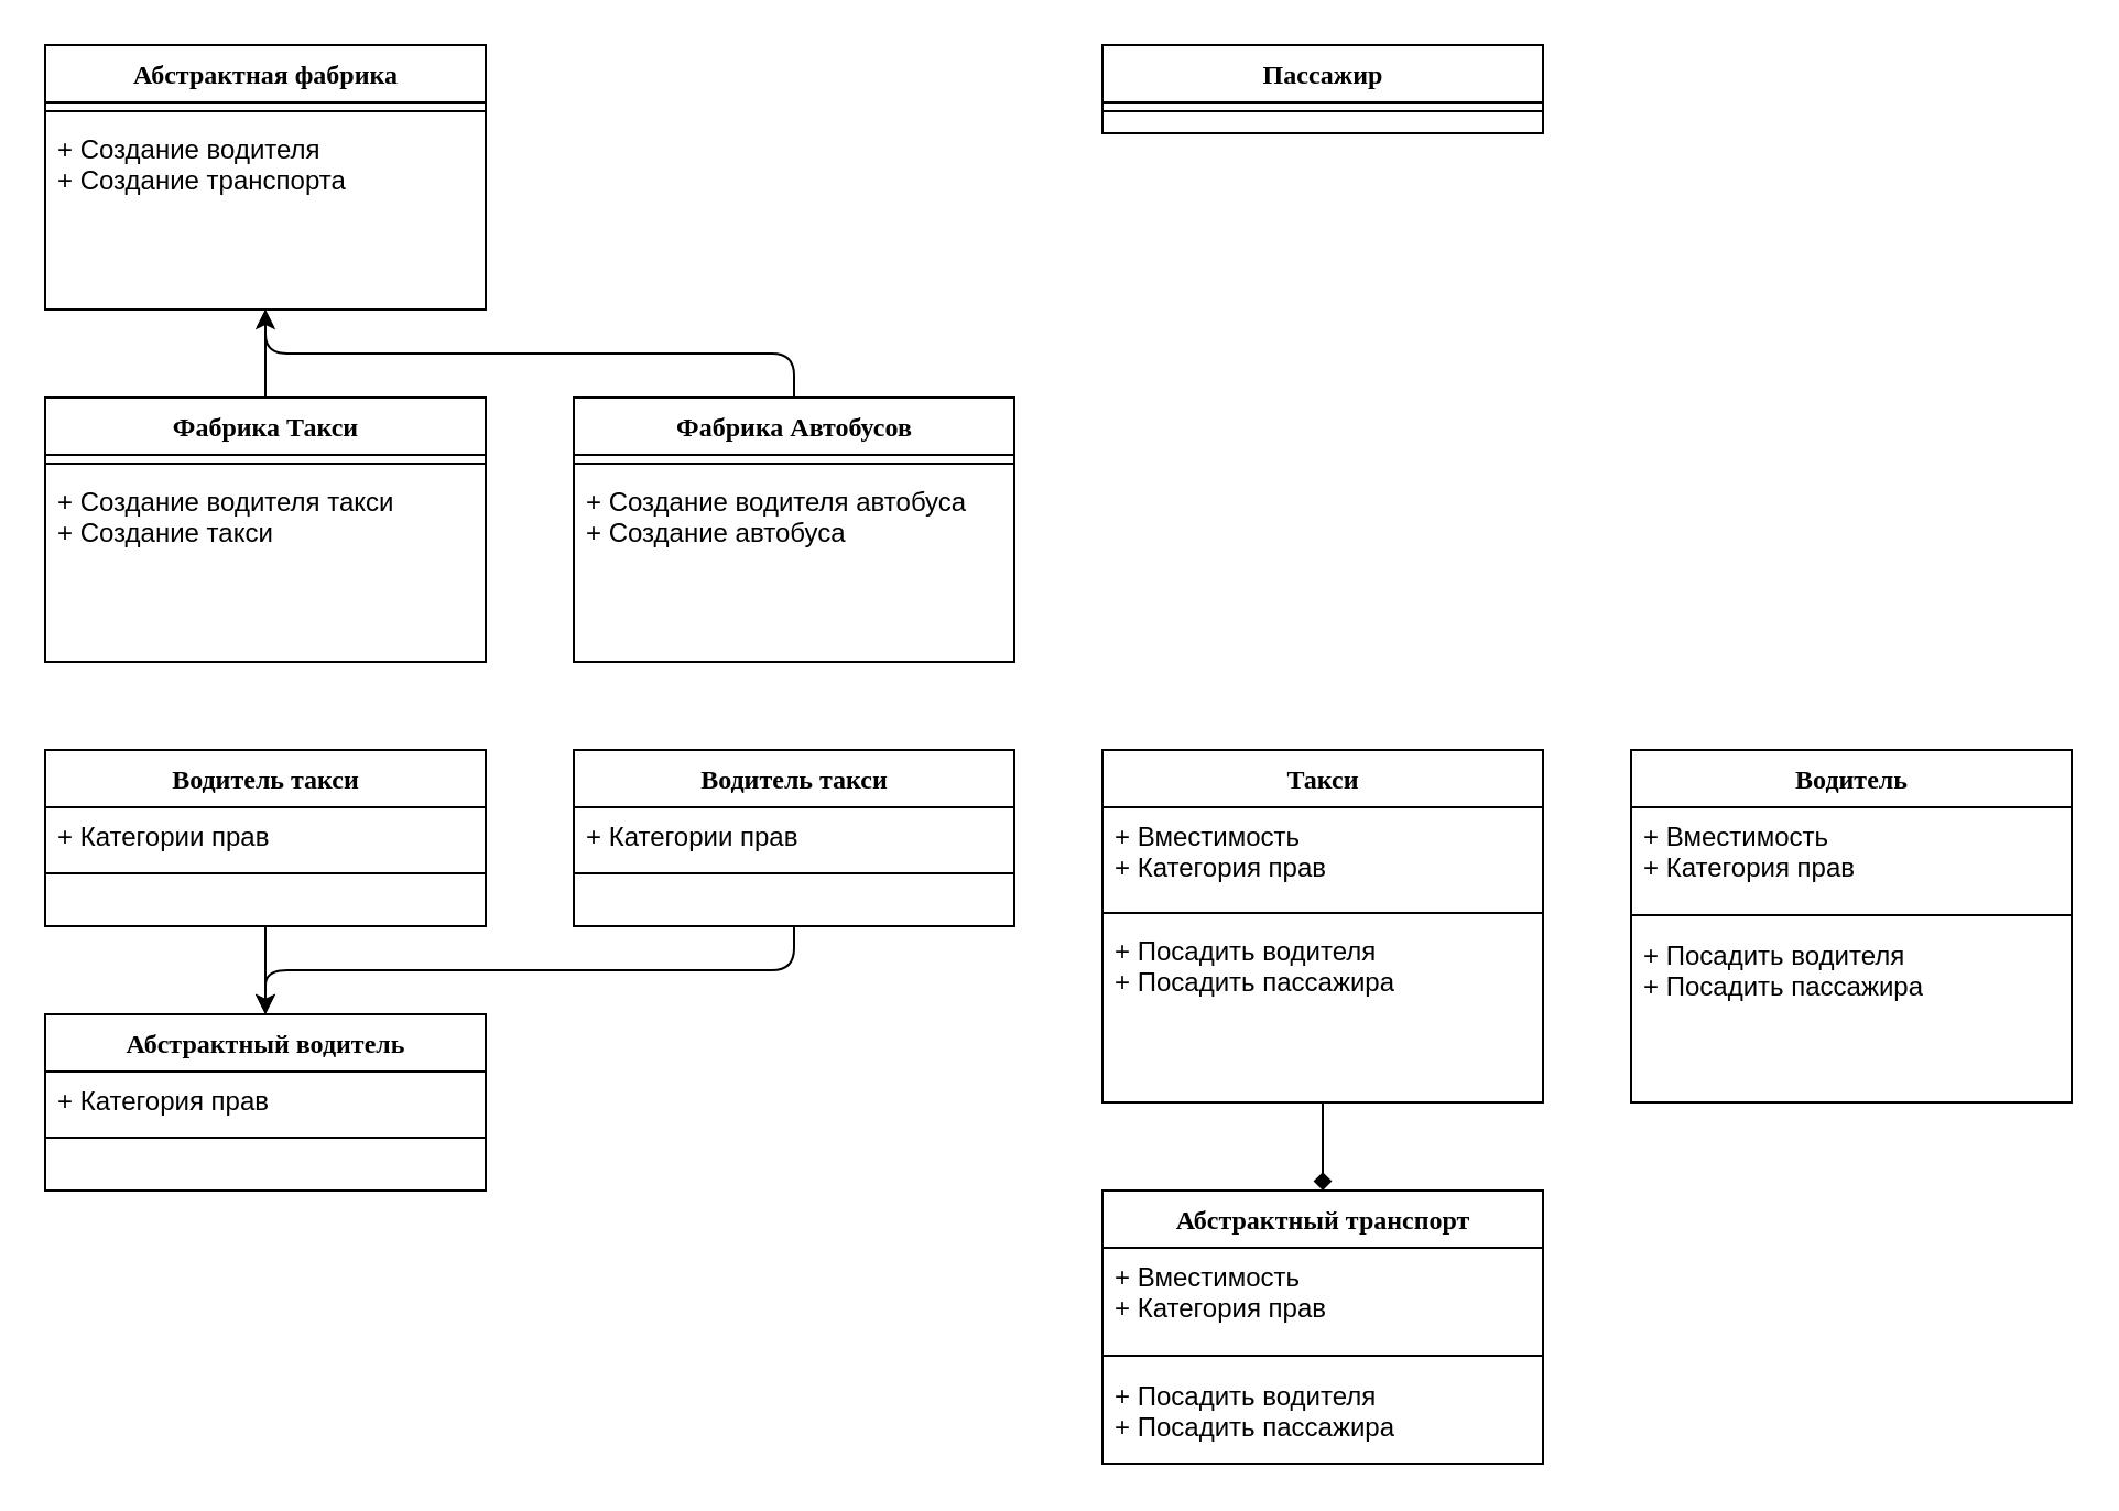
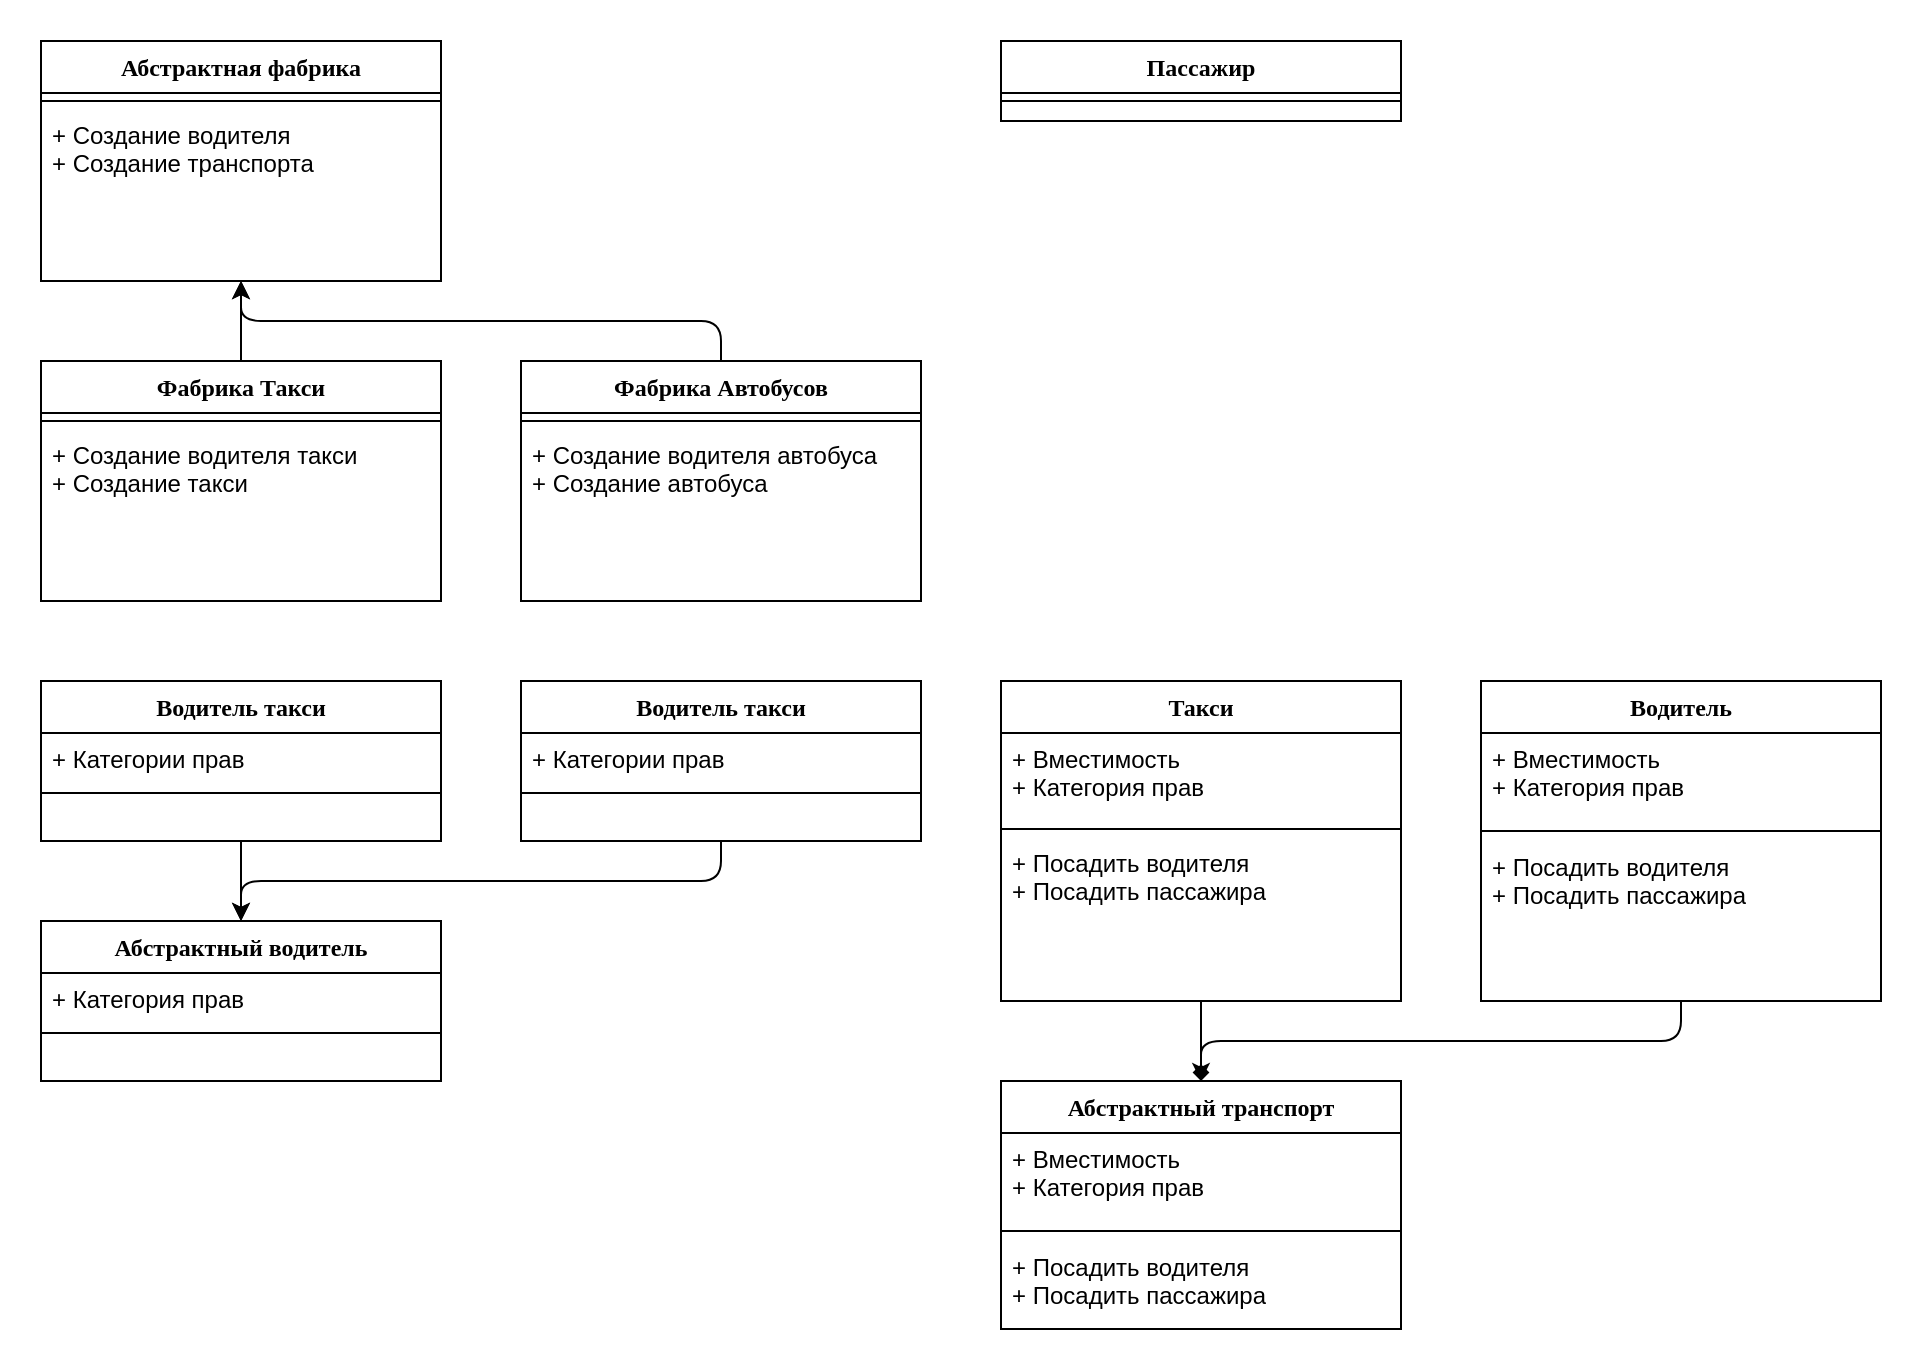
  <mxCell id="0" />
  <mxCell id="1" parent="0" />
  <mxCell id="2" value="Абстрактная фабрика" style="swimlane;html=1;fontStyle=1;align=center;verticalAlign=top;childLayout=stackLayout;horizontal=1;startSize=26;horizontalStack=0;resizeParent=1;resizeLast=0;collapsible=1;marginBottom=0;swimlaneFillColor=#ffffff;rounded=0;shadow=0;comic=0;labelBackgroundColor=none;strokeWidth=1;fillColor=none;fontFamily=Verdana;fontSize=12" parent="1" vertex="1"><mxGeometry x="20" y="20" width="200" height="120" as="geometry" /></mxCell>
  <mxCell id="3" value="" style="line;html=1;strokeWidth=1;fillColor=none;align=left;verticalAlign=middle;spacingTop=-1;spacingLeft=3;spacingRight=3;rotatable=0;labelPosition=right;points=[];portConstraint=eastwest;" parent="2" vertex="1"><mxGeometry y="26" width="200" height="8" as="geometry" /></mxCell>
  <mxCell id="4" value="+ Создание водителя&lt;br&gt;+ Создание транспорта" style="text;html=1;strokeColor=none;fillColor=none;align=left;verticalAlign=top;spacingLeft=4;spacingRight=4;whiteSpace=wrap;overflow=hidden;rotatable=0;points=[[0,0.5],[1,0.5]];portConstraint=eastwest;" parent="2" vertex="1"><mxGeometry y="34" width="200" height="76" as="geometry" /></mxCell>
  <mxCell id="5" value="Пассажир&lt;br&gt;" style="swimlane;html=1;fontStyle=1;align=center;verticalAlign=top;childLayout=stackLayout;horizontal=1;startSize=26;horizontalStack=0;resizeParent=1;resizeLast=0;collapsible=1;marginBottom=0;swimlaneFillColor=#ffffff;rounded=0;shadow=0;comic=0;labelBackgroundColor=none;strokeWidth=1;fillColor=none;fontFamily=Verdana;fontSize=12" parent="1" vertex="1"><mxGeometry x="500" y="20" width="200" height="40" as="geometry" /></mxCell>
  <mxCell id="6" value="" style="line;html=1;strokeWidth=1;fillColor=none;align=left;verticalAlign=middle;spacingTop=-1;spacingLeft=3;spacingRight=3;rotatable=0;labelPosition=right;points=[];portConstraint=eastwest;" parent="5" vertex="1"><mxGeometry y="26" width="200" height="8" as="geometry" /></mxCell>
  <mxCell id="7" value="Фабрика Такси&lt;br&gt;" style="swimlane;html=1;fontStyle=1;align=center;verticalAlign=top;childLayout=stackLayout;horizontal=1;startSize=26;horizontalStack=0;resizeParent=1;resizeLast=0;collapsible=1;marginBottom=0;swimlaneFillColor=#ffffff;rounded=0;shadow=0;comic=0;labelBackgroundColor=none;strokeWidth=1;fillColor=none;fontFamily=Verdana;fontSize=12" vertex="1" parent="1"><mxGeometry x="20" y="180" width="200" height="120" as="geometry" /></mxCell>
  <mxCell id="8" value="" style="line;html=1;strokeWidth=1;fillColor=none;align=left;verticalAlign=middle;spacingTop=-1;spacingLeft=3;spacingRight=3;rotatable=0;labelPosition=right;points=[];portConstraint=eastwest;" vertex="1" parent="7"><mxGeometry y="26" width="200" height="8" as="geometry" /></mxCell>
  <mxCell id="9" value="+ Создание водителя такси&lt;br&gt;+ Создание такси" style="text;html=1;strokeColor=none;fillColor=none;align=left;verticalAlign=top;spacingLeft=4;spacingRight=4;whiteSpace=wrap;overflow=hidden;rotatable=0;points=[[0,0.5],[1,0.5]];portConstraint=eastwest;" vertex="1" parent="7"><mxGeometry y="34" width="200" height="86" as="geometry" /></mxCell>
  <mxCell id="10" value="Фабрика Автобусов&lt;br&gt;" style="swimlane;html=1;fontStyle=1;align=center;verticalAlign=top;childLayout=stackLayout;horizontal=1;startSize=26;horizontalStack=0;resizeParent=1;resizeLast=0;collapsible=1;marginBottom=0;swimlaneFillColor=#ffffff;rounded=0;shadow=0;comic=0;labelBackgroundColor=none;strokeWidth=1;fillColor=none;fontFamily=Verdana;fontSize=12" vertex="1" parent="1"><mxGeometry x="260" y="180" width="200" height="120" as="geometry" /></mxCell>
  <mxCell id="11" value="" style="line;html=1;strokeWidth=1;fillColor=none;align=left;verticalAlign=middle;spacingTop=-1;spacingLeft=3;spacingRight=3;rotatable=0;labelPosition=right;points=[];portConstraint=eastwest;" vertex="1" parent="10"><mxGeometry y="26" width="200" height="8" as="geometry" /></mxCell>
  <mxCell id="12" value="+ Создание водителя автобуса&lt;br&gt;+ Создание автобуса" style="text;html=1;strokeColor=none;fillColor=none;align=left;verticalAlign=top;spacingLeft=4;spacingRight=4;whiteSpace=wrap;overflow=hidden;rotatable=0;points=[[0,0.5],[1,0.5]];portConstraint=eastwest;" vertex="1" parent="10"><mxGeometry y="34" width="200" height="86" as="geometry" /></mxCell>
  <mxCell id="13" value="Абстрактный водитель&lt;br&gt;" style="swimlane;html=1;fontStyle=1;align=center;verticalAlign=top;childLayout=stackLayout;horizontal=1;startSize=26;horizontalStack=0;resizeParent=1;resizeLast=0;collapsible=1;marginBottom=0;swimlaneFillColor=#ffffff;rounded=0;shadow=0;comic=0;labelBackgroundColor=none;strokeWidth=1;fillColor=none;fontFamily=Verdana;fontSize=12" vertex="1" parent="1"><mxGeometry x="20" y="460" width="200" height="80" as="geometry" /></mxCell>
  <mxCell id="14" value="+ Категория прав" style="text;html=1;strokeColor=none;fillColor=none;align=left;verticalAlign=top;spacingLeft=4;spacingRight=4;whiteSpace=wrap;overflow=hidden;rotatable=0;points=[[0,0.5],[1,0.5]];portConstraint=eastwest;" vertex="1" parent="13"><mxGeometry y="26" width="200" height="26" as="geometry" /></mxCell>
  <mxCell id="15" value="" style="line;html=1;strokeWidth=1;fillColor=none;align=left;verticalAlign=middle;spacingTop=-1;spacingLeft=3;spacingRight=3;rotatable=0;labelPosition=right;points=[];portConstraint=eastwest;" vertex="1" parent="13"><mxGeometry y="52" width="200" height="8" as="geometry" /></mxCell>
  <mxCell id="16" value="Водитель такси" style="swimlane;html=1;fontStyle=1;align=center;verticalAlign=top;childLayout=stackLayout;horizontal=1;startSize=26;horizontalStack=0;resizeParent=1;resizeLast=0;collapsible=1;marginBottom=0;swimlaneFillColor=#ffffff;rounded=0;shadow=0;comic=0;labelBackgroundColor=none;strokeWidth=1;fillColor=none;fontFamily=Verdana;fontSize=12" vertex="1" parent="1"><mxGeometry x="20" y="340" width="200" height="80" as="geometry" /></mxCell>
  <mxCell id="17" value="+ Категории прав" style="text;html=1;strokeColor=none;fillColor=none;align=left;verticalAlign=top;spacingLeft=4;spacingRight=4;whiteSpace=wrap;overflow=hidden;rotatable=0;points=[[0,0.5],[1,0.5]];portConstraint=eastwest;" vertex="1" parent="16"><mxGeometry y="26" width="200" height="26" as="geometry" /></mxCell>
  <mxCell id="18" value="" style="line;html=1;strokeWidth=1;fillColor=none;align=left;verticalAlign=middle;spacingTop=-1;spacingLeft=3;spacingRight=3;rotatable=0;labelPosition=right;points=[];portConstraint=eastwest;" vertex="1" parent="16"><mxGeometry y="52" width="200" height="8" as="geometry" /></mxCell>
  <mxCell id="19" value="Водитель такси" style="swimlane;html=1;fontStyle=1;align=center;verticalAlign=top;childLayout=stackLayout;horizontal=1;startSize=26;horizontalStack=0;resizeParent=1;resizeLast=0;collapsible=1;marginBottom=0;swimlaneFillColor=#ffffff;rounded=0;shadow=0;comic=0;labelBackgroundColor=none;strokeWidth=1;fillColor=none;fontFamily=Verdana;fontSize=12" vertex="1" parent="1"><mxGeometry x="260" y="340" width="200" height="80" as="geometry" /></mxCell>
  <mxCell id="20" value="+ Категории прав" style="text;html=1;strokeColor=none;fillColor=none;align=left;verticalAlign=top;spacingLeft=4;spacingRight=4;whiteSpace=wrap;overflow=hidden;rotatable=0;points=[[0,0.5],[1,0.5]];portConstraint=eastwest;" vertex="1" parent="19"><mxGeometry y="26" width="200" height="26" as="geometry" /></mxCell>
  <mxCell id="21" value="" style="line;html=1;strokeWidth=1;fillColor=none;align=left;verticalAlign=middle;spacingTop=-1;spacingLeft=3;spacingRight=3;rotatable=0;labelPosition=right;points=[];portConstraint=eastwest;" vertex="1" parent="19"><mxGeometry y="52" width="200" height="8" as="geometry" /></mxCell>
  <mxCell id="22" value="" style="endArrow=classic;html=1;exitX=0.5;exitY=1;exitDx=0;exitDy=0;" edge="1" parent="1" source="16" target="13"><mxGeometry width="50" height="50" relative="1" as="geometry"><mxPoint x="20" y="610" as="sourcePoint" /><mxPoint x="70" y="560" as="targetPoint" /></mxGeometry></mxCell>
  <mxCell id="23" value="" style="endArrow=classic;html=1;exitX=0.5;exitY=1;exitDx=0;exitDy=0;entryX=0.5;entryY=0;entryDx=0;entryDy=0;" edge="1" parent="1" source="19" target="13"><mxGeometry width="50" height="50" relative="1" as="geometry"><mxPoint x="20" y="610" as="sourcePoint" /><mxPoint x="70" y="560" as="targetPoint" /><Array as="points"><mxPoint x="360" y="440" /><mxPoint x="120" y="440" /></Array></mxGeometry></mxCell>
  <mxCell id="24" value="" style="endArrow=classic;html=1;exitX=0.5;exitY=0;exitDx=0;exitDy=0;" edge="1" parent="1" source="7"><mxGeometry width="50" height="50" relative="1" as="geometry"><mxPoint x="100" y="310" as="sourcePoint" /><mxPoint x="120" y="140" as="targetPoint" /></mxGeometry></mxCell>
- <mxCell id="25" value="" style="endArrow=open;html=1;exitX=0.5;exitY=0;exitDx=0;exitDy=0;entryX=0.5;entryY=1;entryDx=0;entryDy=0;" edge="1" parent="1" source="10" target="2"><mxGeometry width="50" height="50" relative="1" as="geometry"><mxPoint x="20" y="610" as="sourcePoint" /><mxPoint x="70" y="560" as="targetPoint" /><Array as="points"><mxPoint x="360" y="160" /><mxPoint x="120" y="160" /></Array></mxGeometry></mxCell>
+ <mxCell id="25" value="" style="endArrow=classic;html=1;exitX=0.5;exitY=0;exitDx=0;exitDy=0;entryX=0.5;entryY=1;entryDx=0;entryDy=0;" edge="1" parent="1" source="10" target="2"><mxGeometry width="50" height="50" relative="1" as="geometry"><mxPoint x="20" y="610" as="sourcePoint" /><mxPoint x="70" y="560" as="targetPoint" /><Array as="points"><mxPoint x="360" y="160" /><mxPoint x="120" y="160" /></Array></mxGeometry></mxCell>
  <mxCell id="26" value="Абстрактный транспорт" style="swimlane;html=1;fontStyle=1;align=center;verticalAlign=top;childLayout=stackLayout;horizontal=1;startSize=26;horizontalStack=0;resizeParent=1;resizeLast=0;collapsible=1;marginBottom=0;swimlaneFillColor=#ffffff;rounded=0;shadow=0;comic=0;labelBackgroundColor=none;strokeWidth=1;fillColor=none;fontFamily=Verdana;fontSize=12" vertex="1" parent="1"><mxGeometry x="500" y="540" width="200" height="124" as="geometry" /></mxCell>
  <mxCell id="27" value="+ Вместимость&lt;br&gt;+ Категория прав" style="text;html=1;strokeColor=none;fillColor=none;align=left;verticalAlign=top;spacingLeft=4;spacingRight=4;whiteSpace=wrap;overflow=hidden;rotatable=0;points=[[0,0.5],[1,0.5]];portConstraint=eastwest;" vertex="1" parent="26"><mxGeometry y="26" width="200" height="44" as="geometry" /></mxCell>
  <mxCell id="28" value="" style="line;html=1;strokeWidth=1;fillColor=none;align=left;verticalAlign=middle;spacingTop=-1;spacingLeft=3;spacingRight=3;rotatable=0;labelPosition=right;points=[];portConstraint=eastwest;" vertex="1" parent="26"><mxGeometry y="70" width="200" height="10" as="geometry" /></mxCell>
  <mxCell id="29" value="+ Посадить водителя&lt;br&gt;+ Посадить пассажира" style="text;html=1;strokeColor=none;fillColor=none;align=left;verticalAlign=top;spacingLeft=4;spacingRight=4;whiteSpace=wrap;overflow=hidden;rotatable=0;points=[[0,0.5],[1,0.5]];portConstraint=eastwest;" vertex="1" parent="26"><mxGeometry y="80" width="200" height="44" as="geometry" /></mxCell>
  <mxCell id="30" value="Такси" style="swimlane;html=1;fontStyle=1;align=center;verticalAlign=top;childLayout=stackLayout;horizontal=1;startSize=26;horizontalStack=0;resizeParent=1;resizeLast=0;collapsible=1;marginBottom=0;swimlaneFillColor=#ffffff;rounded=0;shadow=0;comic=0;labelBackgroundColor=none;strokeWidth=1;fillColor=none;fontFamily=Verdana;fontSize=12" vertex="1" parent="1"><mxGeometry x="500" y="340" width="200" height="160" as="geometry" /></mxCell>
  <mxCell id="31" value="+ Вместимость&lt;br&gt;+ Категория прав" style="text;html=1;strokeColor=none;fillColor=none;align=left;verticalAlign=top;spacingLeft=4;spacingRight=4;whiteSpace=wrap;overflow=hidden;rotatable=0;points=[[0,0.5],[1,0.5]];portConstraint=eastwest;" vertex="1" parent="30"><mxGeometry y="26" width="200" height="44" as="geometry" /></mxCell>
  <mxCell id="32" value="" style="line;html=1;strokeWidth=1;fillColor=none;align=left;verticalAlign=middle;spacingTop=-1;spacingLeft=3;spacingRight=3;rotatable=0;labelPosition=right;points=[];portConstraint=eastwest;" vertex="1" parent="30"><mxGeometry y="70" width="200" height="8" as="geometry" /></mxCell>
  <mxCell id="33" value="+ Посадить водителя&lt;br&gt;+ Посадить пассажира" style="text;html=1;strokeColor=none;fillColor=none;align=left;verticalAlign=top;spacingLeft=4;spacingRight=4;whiteSpace=wrap;overflow=hidden;rotatable=0;points=[[0,0.5],[1,0.5]];portConstraint=eastwest;" vertex="1" parent="30"><mxGeometry y="78" width="200" height="44" as="geometry" /></mxCell>
  <mxCell id="34" value="Водитель" style="swimlane;html=1;fontStyle=1;align=center;verticalAlign=top;childLayout=stackLayout;horizontal=1;startSize=26;horizontalStack=0;resizeParent=1;resizeLast=0;collapsible=1;marginBottom=0;swimlaneFillColor=#ffffff;rounded=0;shadow=0;comic=0;labelBackgroundColor=none;strokeWidth=1;fillColor=none;fontFamily=Verdana;fontSize=12" vertex="1" parent="1"><mxGeometry x="740" y="340" width="200" height="160" as="geometry" /></mxCell>
  <mxCell id="35" value="+ Вместимость&lt;br&gt;+ Категория прав" style="text;html=1;strokeColor=none;fillColor=none;align=left;verticalAlign=top;spacingLeft=4;spacingRight=4;whiteSpace=wrap;overflow=hidden;rotatable=0;points=[[0,0.5],[1,0.5]];portConstraint=eastwest;" vertex="1" parent="34"><mxGeometry y="26" width="200" height="44" as="geometry" /></mxCell>
  <mxCell id="36" value="" style="line;html=1;strokeWidth=1;fillColor=none;align=left;verticalAlign=middle;spacingTop=-1;spacingLeft=3;spacingRight=3;rotatable=0;labelPosition=right;points=[];portConstraint=eastwest;" vertex="1" parent="34"><mxGeometry y="70" width="200" height="10" as="geometry" /></mxCell>
  <mxCell id="37" value="+ Посадить водителя&lt;br&gt;+ Посадить пассажира" style="text;html=1;strokeColor=none;fillColor=none;align=left;verticalAlign=top;spacingLeft=4;spacingRight=4;whiteSpace=wrap;overflow=hidden;rotatable=0;points=[[0,0.5],[1,0.5]];portConstraint=eastwest;" vertex="1" parent="34"><mxGeometry y="80" width="200" height="44" as="geometry" /></mxCell>
  <mxCell id="38" value="" style="endArrow=diamond;html=1;exitX=0.5;exitY=1;exitDx=0;exitDy=0;" edge="1" parent="1" source="30" target="26"><mxGeometry width="50" height="50" relative="1" as="geometry"><mxPoint x="500" y="610" as="sourcePoint" /><mxPoint x="550" y="560" as="targetPoint" /></mxGeometry></mxCell>
+ <mxCell id="39" value="" style="endArrow=classic;html=1;exitX=0.5;exitY=1;exitDx=0;exitDy=0;entryX=0.5;entryY=0;entryDx=0;entryDy=0;" edge="1" parent="1" source="34" target="26"><mxGeometry width="50" height="50" relative="1" as="geometry"><mxPoint x="500" y="610" as="sourcePoint" /><mxPoint x="550" y="560" as="targetPoint" /><Array as="points"><mxPoint x="840" y="520" /><mxPoint x="600" y="520" /></Array></mxGeometry></mxCell>
